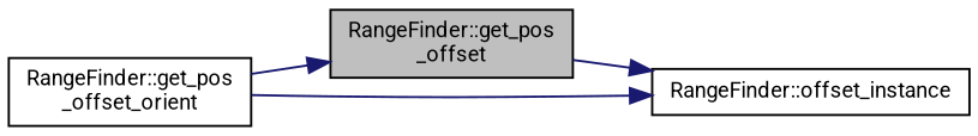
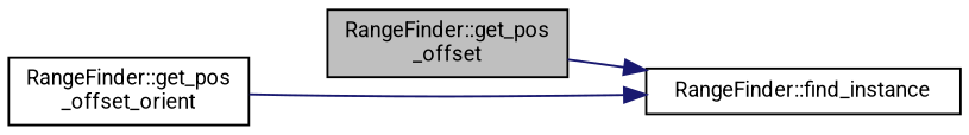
  digraph {
    fontname=Roboto
    rankdir=LR
    node [color=black fillcolor=white fontname=Roboto fontsize=10 shape=record style=filled]
    edge [color=midnightblue fontname=Roboto fontsize=10 labelfontname=Helvetica labelfontsize=10 style=solid]
    n1 [fillcolor=grey75 fontcolor=black height=0.2 label="RangeFinder::get_pos\l_offset" width=0.4]
-   n2 [height=0.2 label="RangeFinder::offset_instance" width=0.4]
+   n2 [height=0.2 label="RangeFinder::find_instance" width=0.4]
    n3 [height=0.2 label="RangeFinder::get_pos\l_offset_orient" width=0.4]
    n1 -> n2
-   n3 -> n1
    n3 -> n2
  }
